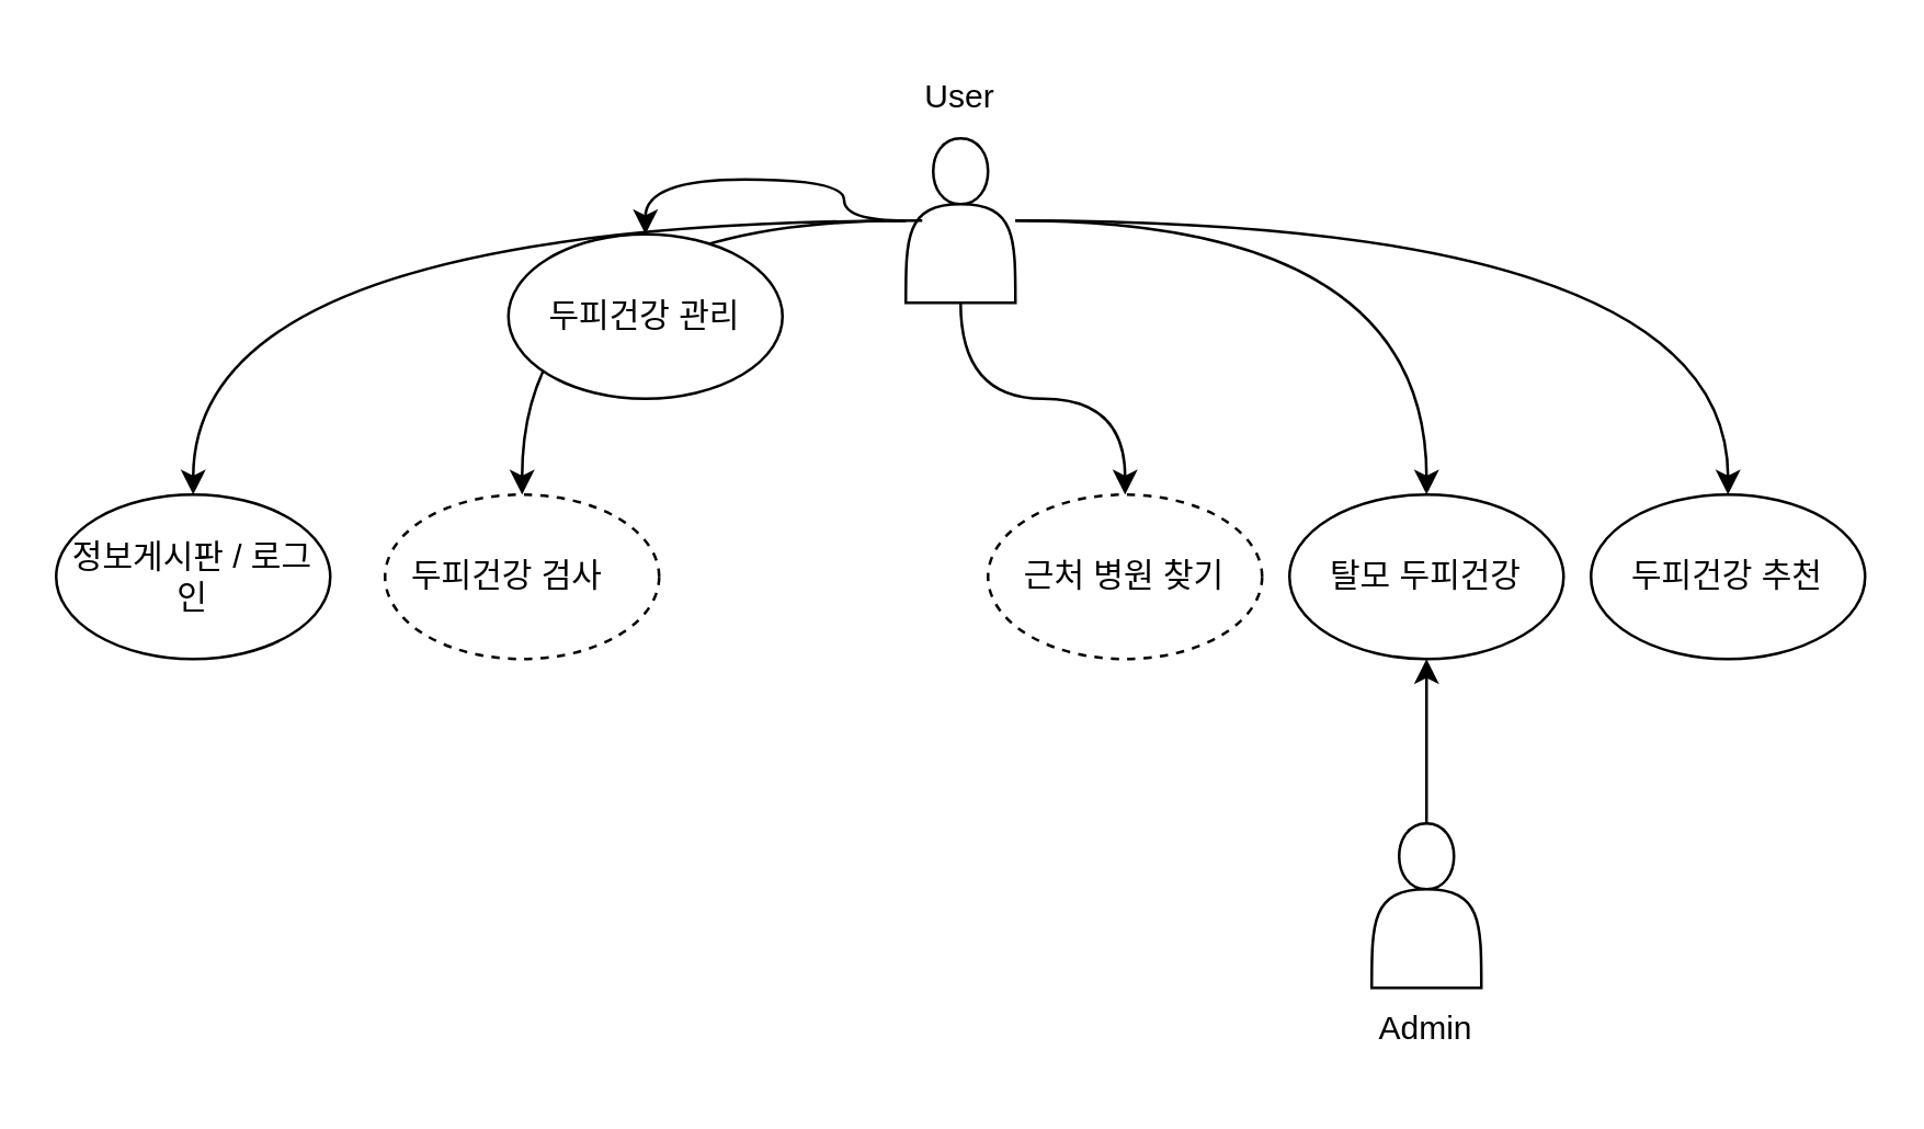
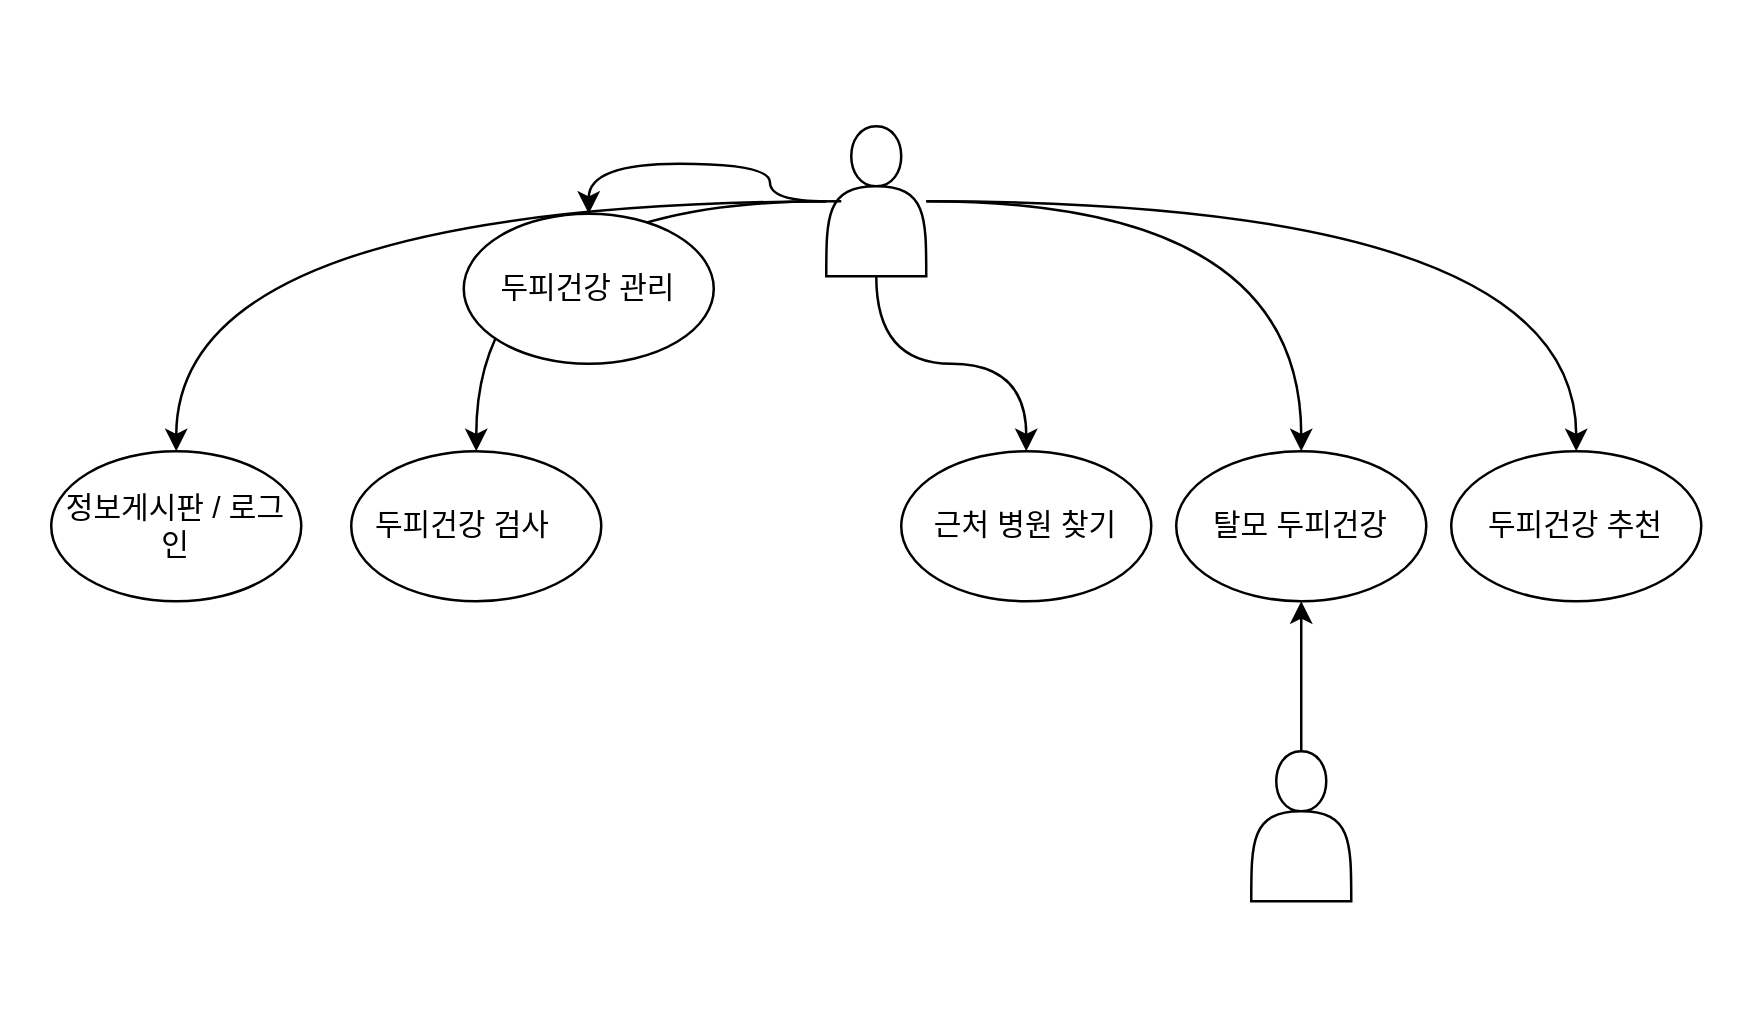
  <mxCell id="0" />
  <mxCell id="1" parent="0" />
  <mxCell id="2" value="" style="group" vertex="1" connectable="0" parent="1"><mxGeometry x="20" y="20" width="660" height="370" as="geometry" /></mxCell>
  <mxCell id="3" value="" style="shape=actor;whiteSpace=wrap;html=1;" vertex="1" parent="2"><mxGeometry x="310" y="30" width="40" height="60" as="geometry" /></mxCell>
  <mxCell id="4" value="정보게시판 / 로그인" style="ellipse;whiteSpace=wrap;html=1;" vertex="1" parent="2"><mxGeometry y="160" width="100" height="60" as="geometry" /></mxCell>
  <mxCell id="5" style="edgeStyle=orthogonalEdgeStyle;orthogonalLoop=1;jettySize=auto;html=1;exitX=0.15;exitY=0.5;exitDx=0;exitDy=0;exitPerimeter=0;entryX=0.5;entryY=0;entryDx=0;entryDy=0;curved=1;" edge="1" parent="2" source="3" target="4"><mxGeometry relative="1" as="geometry" /></mxCell>
- <mxCell id="6" value="두피건강 검사&lt;span style=&quot;white-space: pre;&quot;&gt;&#09;&lt;/span&gt;" style="ellipse;whiteSpace=wrap;html=1;dashed=1;" vertex="1" parent="2"><mxGeometry x="120" y="160" width="100" height="60" as="geometry" /></mxCell>
+ <mxCell id="6" value="두피건강 검사&lt;span style=&quot;white-space: pre;&quot;&gt;&#09;&lt;/span&gt;" style="ellipse;whiteSpace=wrap;html=1;" vertex="1" parent="2"><mxGeometry x="120" y="160" width="100" height="60" as="geometry" /></mxCell>
  <mxCell id="7" style="edgeStyle=orthogonalEdgeStyle;orthogonalLoop=1;jettySize=auto;html=1;entryX=0.5;entryY=0;entryDx=0;entryDy=0;curved=1;" edge="1" parent="2" source="3" target="6"><mxGeometry relative="1" as="geometry" /></mxCell>
  <mxCell id="8" value="두피건강 관리" style="ellipse;whiteSpace=wrap;html=1;" vertex="1" parent="2"><mxGeometry x="165" y="65" width="100" height="60" as="geometry" /></mxCell>
  <mxCell id="9" style="edgeStyle=orthogonalEdgeStyle;orthogonalLoop=1;jettySize=auto;html=1;entryX=0.5;entryY=0;entryDx=0;entryDy=0;curved=1;" edge="1" parent="2" source="3" target="8"><mxGeometry relative="1" as="geometry" /></mxCell>
- <mxCell id="10" value="근처 병원 찾기" style="ellipse;whiteSpace=wrap;html=1;dashed=1;" vertex="1" parent="2"><mxGeometry x="340" y="160" width="100" height="60" as="geometry" /></mxCell>
+ <mxCell id="10" value="근처 병원 찾기" style="ellipse;whiteSpace=wrap;html=1;" vertex="1" parent="2"><mxGeometry x="340" y="160" width="100" height="60" as="geometry" /></mxCell>
  <mxCell id="11" style="edgeStyle=orthogonalEdgeStyle;orthogonalLoop=1;jettySize=auto;html=1;entryX=0.5;entryY=0;entryDx=0;entryDy=0;curved=1;" edge="1" parent="2" source="3" target="10"><mxGeometry relative="1" as="geometry" /></mxCell>
  <mxCell id="12" value="탈모 두피건강" style="ellipse;whiteSpace=wrap;html=1;" vertex="1" parent="2"><mxGeometry x="450" y="160" width="100" height="60" as="geometry" /></mxCell>
  <mxCell id="13" style="edgeStyle=orthogonalEdgeStyle;orthogonalLoop=1;jettySize=auto;html=1;curved=1;" edge="1" parent="2" source="3" target="12"><mxGeometry relative="1" as="geometry" /></mxCell>
  <mxCell id="14" value="두피건강 추천" style="ellipse;whiteSpace=wrap;html=1;" vertex="1" parent="2"><mxGeometry x="560" y="160" width="100" height="60" as="geometry" /></mxCell>
  <mxCell id="15" style="edgeStyle=orthogonalEdgeStyle;orthogonalLoop=1;jettySize=auto;html=1;entryX=0.5;entryY=0;entryDx=0;entryDy=0;curved=1;" edge="1" parent="2" source="3" target="14"><mxGeometry relative="1" as="geometry" /></mxCell>
- <mxCell id="16" value="User" style="text;html=1;strokeColor=none;fillColor=none;align=center;verticalAlign=middle;whiteSpace=wrap;rounded=0;" vertex="1" parent="2"><mxGeometry x="300" width="60" height="30" as="geometry" /></mxCell>
  <mxCell id="17" style="edgeStyle=orthogonalEdgeStyle;orthogonalLoop=1;jettySize=auto;html=1;exitX=0.5;exitY=0;exitDx=0;exitDy=0;entryX=0.5;entryY=1;entryDx=0;entryDy=0;rounded=0;" edge="1" parent="2" source="18" target="12"><mxGeometry relative="1" as="geometry" /></mxCell>
  <mxCell id="18" value="" style="shape=actor;whiteSpace=wrap;html=1;" vertex="1" parent="2"><mxGeometry x="480" y="280" width="40" height="60" as="geometry" /></mxCell>
- <mxCell id="19" value="Admin" style="text;html=1;strokeColor=none;fillColor=none;align=center;verticalAlign=middle;whiteSpace=wrap;rounded=0;" vertex="1" parent="2"><mxGeometry x="470" y="340" width="60" height="30" as="geometry" /></mxCell>
